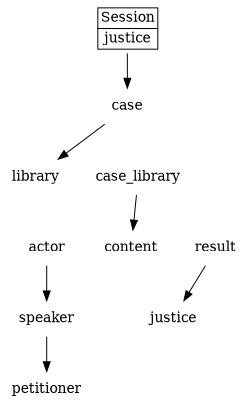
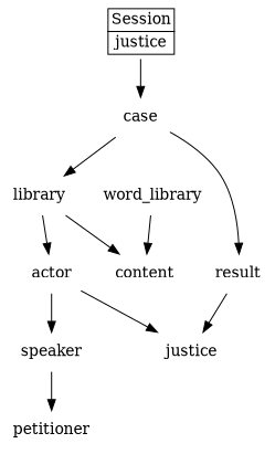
  digraph {
    node [shape=plaintext]
    n1 [label=< 		<TABLE BORDER="0" CELLBORDER="1" CELLSPACING="0">  		<TR>  			<TD>Session</TD> 		</TR>  		<TR>  			<td>justice</td> 		</TR>  		</TABLE>>]
    case
    n3 [label=library]
    result
    actor
    justice
    speaker
    petitioner
    content
-   word_library [label=case_library]
+   word_library
    n1 -> case
    case -> n3
+   case -> result
+   n3 -> actor
+   n3 -> content
    result -> justice
+   actor -> justice
    actor -> speaker
    speaker -> petitioner
    word_library -> content
  }
